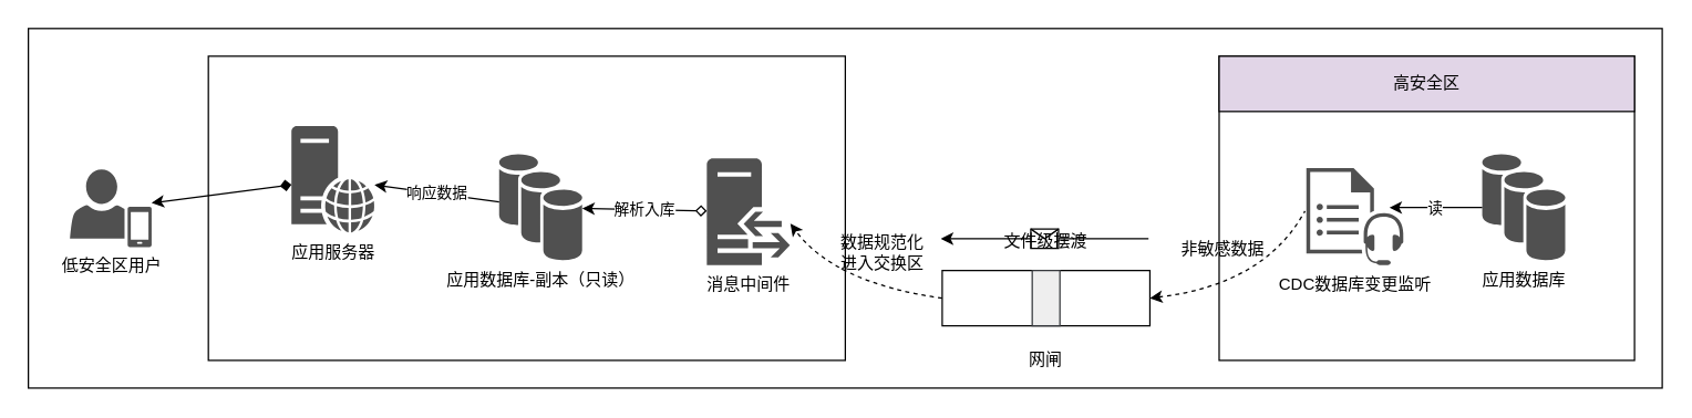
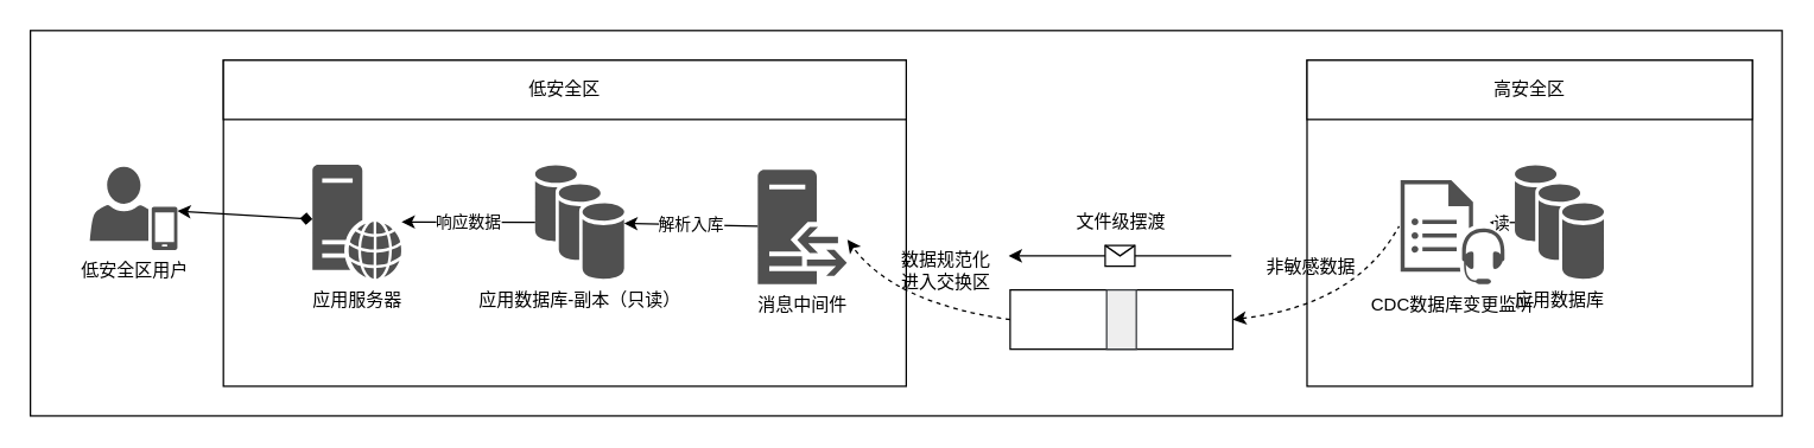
  <mxCell id="0" />
  <mxCell id="1" parent="0" />
  <mxCell id="2" value="" style="rounded=0;whiteSpace=wrap;html=1;" parent="1" vertex="1"><mxGeometry x="20" y="20" width="1180" height="260" as="geometry" /></mxCell>
  <mxCell id="3" value="" style="rounded=0;whiteSpace=wrap;html=1;" parent="1" vertex="1"><mxGeometry x="150" y="40" width="460" height="220" as="geometry" /></mxCell>
+ <mxCell id="4" value="低安全区" style="rounded=0;whiteSpace=wrap;html=1;" parent="1" vertex="1"><mxGeometry x="150" y="40" width="460" height="40" as="geometry" /></mxCell>
  <mxCell id="5" value="" style="rounded=0;whiteSpace=wrap;html=1;" parent="1" vertex="1"><mxGeometry x="880" y="40" width="300" height="220" as="geometry" /></mxCell>
- <mxCell id="6" value="高安全区" style="rounded=0;whiteSpace=wrap;html=1;fillColor=#e1d5e7;" parent="1" vertex="1"><mxGeometry x="880" y="40" width="300" height="40" as="geometry" /></mxCell>
+ <mxCell id="6" value="高安全区" style="rounded=0;whiteSpace=wrap;html=1;" parent="1" vertex="1"><mxGeometry x="880" y="40" width="300" height="40" as="geometry" /></mxCell>
  <mxCell id="7" style="edgeStyle=none;orthogonalLoop=1;jettySize=auto;html=1;exitX=0;exitY=0.5;exitDx=0;exitDy=0;startArrow=none;startFill=0;curved=1;dashed=1;endArrow=classic;endFill=1;" parent="1" source="9" edge="1"><mxGeometry relative="1" as="geometry"><mxPoint x="682" y="199" as="sourcePoint" /><mxPoint x="570.344" y="161" as="targetPoint" /><Array as="points"><mxPoint x="602" y="204" /></Array></mxGeometry></mxCell>
  <mxCell id="8" style="edgeStyle=none;curved=1;orthogonalLoop=1;jettySize=auto;html=1;exitX=1;exitY=0.5;exitDx=0;exitDy=0;dashed=1;startArrow=classic;startFill=1;endArrow=none;endFill=0;" parent="1" source="9" edge="1"><mxGeometry relative="1" as="geometry"><mxPoint x="823" y="175" as="sourcePoint" /><mxPoint x="941.962" y="152" as="targetPoint" /><Array as="points"><mxPoint x="913" y="205" /></Array></mxGeometry></mxCell>
  <mxCell id="9" value="" style="rounded=0;whiteSpace=wrap;html=1;" parent="1" vertex="1"><mxGeometry x="680" y="195" width="150" height="40" as="geometry" /></mxCell>
  <mxCell id="10" value="" style="rounded=0;whiteSpace=wrap;html=1;fillColor=#eeeeee;strokeColor=#36393d;" parent="1" vertex="1"><mxGeometry x="745" y="195" width="20" height="40" as="geometry" /></mxCell>
- <mxCell id="11" value="网闸" style="text;html=1;strokeColor=none;fillColor=none;align=center;verticalAlign=middle;whiteSpace=wrap;rounded=0;" parent="1" vertex="1"><mxGeometry x="725" y="245" width="60" height="30" as="geometry" /></mxCell>
  <mxCell id="12" value="" style="endArrow=none;html=1;rounded=0;startArrow=classic;startFill=1;endFill=0;" parent="1" edge="1"><mxGeometry relative="1" as="geometry"><mxPoint x="679" y="172" as="sourcePoint" /><mxPoint x="829" y="172" as="targetPoint" /></mxGeometry></mxCell>
  <mxCell id="13" value="" style="shape=message;html=1;outlineConnect=0;" parent="12" vertex="1"><mxGeometry width="20" height="14" relative="1" as="geometry"><mxPoint x="-10" y="-7" as="offset" /></mxGeometry></mxCell>
- <mxCell id="14" value="文件级摆渡" style="text;html=1;strokeColor=none;fillColor=none;align=center;verticalAlign=middle;whiteSpace=wrap;rounded=0;" parent="1" vertex="1"><mxGeometry x="710" y="159" width="90" height="30" as="geometry" /></mxCell>
- <mxCell id="15" value="应用服务器" style="sketch=0;pointerEvents=1;shadow=0;dashed=0;html=1;strokeColor=none;fillColor=#505050;labelPosition=center;verticalLabelPosition=bottom;verticalAlign=top;outlineConnect=0;align=center;shape=mxgraph.office.servers.web_server;" parent="1" vertex="1"><mxGeometry x="210" y="90.5" width="60" height="77" as="geometry" /></mxCell>
- <mxCell id="16" value="应用数据库" style="sketch=0;shadow=0;dashed=0;html=1;strokeColor=none;fillColor=#505050;labelPosition=center;verticalLabelPosition=bottom;verticalAlign=top;outlineConnect=0;align=center;shape=mxgraph.office.databases.database_availability_group;" parent="1" vertex="1"><mxGeometry x="1070" y="111" width="60" height="77" as="geometry" /></mxCell>
+ <mxCell id="14" value="文件级摆渡" style="text;html=1;strokeColor=none;fillColor=none;align=center;verticalAlign=middle;whiteSpace=wrap;rounded=0;" parent="1" vertex="1"><mxGeometry x="710" y="134" width="90" height="30" as="geometry" /></mxCell>
+ <mxCell id="15" value="应用服务器" style="sketch=0;pointerEvents=1;shadow=0;dashed=0;html=1;strokeColor=none;fillColor=#505050;labelPosition=center;verticalLabelPosition=bottom;verticalAlign=top;outlineConnect=0;align=center;shape=mxgraph.office.servers.web_server;" parent="1" vertex="1"><mxGeometry x="210" y="110.5" width="60" height="77" as="geometry" /></mxCell>
+ <mxCell id="16" value="应用数据库" style="sketch=0;shadow=0;dashed=0;html=1;strokeColor=none;fillColor=#505050;labelPosition=center;verticalLabelPosition=bottom;verticalAlign=top;outlineConnect=0;align=center;shape=mxgraph.office.databases.database_availability_group;" parent="1" vertex="1"><mxGeometry x="1020" y="111" width="60" height="77" as="geometry" /></mxCell>
  <mxCell id="17" value="数据规范化进入交换区" style="text;html=1;strokeColor=none;fillColor=none;align=center;verticalAlign=middle;whiteSpace=wrap;rounded=0;" parent="1" vertex="1"><mxGeometry x="604" y="167" width="66" height="30" as="geometry" /></mxCell>
  <mxCell id="18" value="非敏感数据" style="text;html=1;strokeColor=none;fillColor=none;align=center;verticalAlign=middle;whiteSpace=wrap;rounded=0;" parent="1" vertex="1"><mxGeometry x="850" y="165" width="66" height="30" as="geometry" /></mxCell>
- <mxCell id="19" value="低安全区用户" style="sketch=0;pointerEvents=1;shadow=0;dashed=0;html=1;strokeColor=none;fillColor=#505050;labelPosition=center;verticalLabelPosition=bottom;verticalAlign=top;outlineConnect=0;align=center;shape=mxgraph.office.users.mobile_user;" parent="1" vertex="1"><mxGeometry x="50" y="122" width="59" height="56" as="geometry" /></mxCell>
+ <mxCell id="19" value="低安全区用户" style="sketch=0;pointerEvents=1;shadow=0;dashed=0;html=1;strokeColor=none;fillColor=#505050;labelPosition=center;verticalLabelPosition=bottom;verticalAlign=top;outlineConnect=0;align=center;shape=mxgraph.office.users.mobile_user;" parent="1" vertex="1"><mxGeometry x="60" y="112" width="59" height="56" as="geometry" /></mxCell>
  <mxCell id="20" value="" style="endArrow=diamond;html=1;rounded=1;startArrow=classic;startFill=1;" parent="1" source="19" target="15" edge="1"><mxGeometry width="50" height="50" relative="1" as="geometry"><mxPoint x="280" y="170" as="sourcePoint" /><mxPoint x="330" y="120" as="targetPoint" /></mxGeometry></mxCell>
- <mxCell id="21" value="解析入库" style="endArrow=diamond;startArrow=classic;html=1;rounded=1;endFill=0;" parent="1" source="23" target="22" edge="1"><mxGeometry width="50" height="50" relative="1" as="geometry"><mxPoint x="450" y="150" as="sourcePoint" /><mxPoint x="520" y="160" as="targetPoint" /></mxGeometry></mxCell>
+ <mxCell id="21" value="解析入库" style="endArrow=none;startArrow=classic;html=1;rounded=1;endFill=0;" parent="1" source="23" target="22" edge="1"><mxGeometry width="50" height="50" relative="1" as="geometry"><mxPoint x="450" y="150" as="sourcePoint" /><mxPoint x="520" y="160" as="targetPoint" /></mxGeometry></mxCell>
  <mxCell id="22" value="消息中间件" style="sketch=0;pointerEvents=1;shadow=0;dashed=0;html=1;strokeColor=none;fillColor=#505050;labelPosition=center;verticalLabelPosition=bottom;verticalAlign=top;outlineConnect=0;align=center;shape=mxgraph.office.servers.reverse_proxy;" parent="1" vertex="1"><mxGeometry x="510" y="114" width="60" height="77" as="geometry" /></mxCell>
  <mxCell id="23" value="应用数据库-副本（只读）" style="sketch=0;shadow=0;dashed=0;html=1;strokeColor=none;fillColor=#505050;labelPosition=center;verticalLabelPosition=bottom;verticalAlign=top;outlineConnect=0;align=center;shape=mxgraph.office.databases.database_availability_group;" parent="1" vertex="1"><mxGeometry x="360" y="111" width="60" height="77" as="geometry" /></mxCell>
  <mxCell id="24" value="响应数据" style="endArrow=classic;html=1;rounded=0;" parent="1" source="23" target="15" edge="1"><mxGeometry width="50" height="50" relative="1" as="geometry"><mxPoint x="350" y="100" as="sourcePoint" /><mxPoint x="400" y="50" as="targetPoint" /></mxGeometry></mxCell>
  <mxCell id="25" value="读" style="endArrow=classic;html=1;rounded=0;" parent="1" source="16" edge="1"><mxGeometry width="50" height="50" relative="1" as="geometry"><mxPoint x="1030" y="200" as="sourcePoint" /><mxPoint x="1003" y="149.5" as="targetPoint" /></mxGeometry></mxCell>
  <mxCell id="26" value="CDC数据库变更监听" style="sketch=0;pointerEvents=1;shadow=0;dashed=0;html=1;strokeColor=none;fillColor=#505050;labelPosition=center;verticalLabelPosition=bottom;verticalAlign=top;outlineConnect=0;align=center;shape=mxgraph.office.communications.um_auto_attendant;" parent="1" vertex="1"><mxGeometry x="943" y="121" width="70" height="70" as="geometry" /></mxCell>
